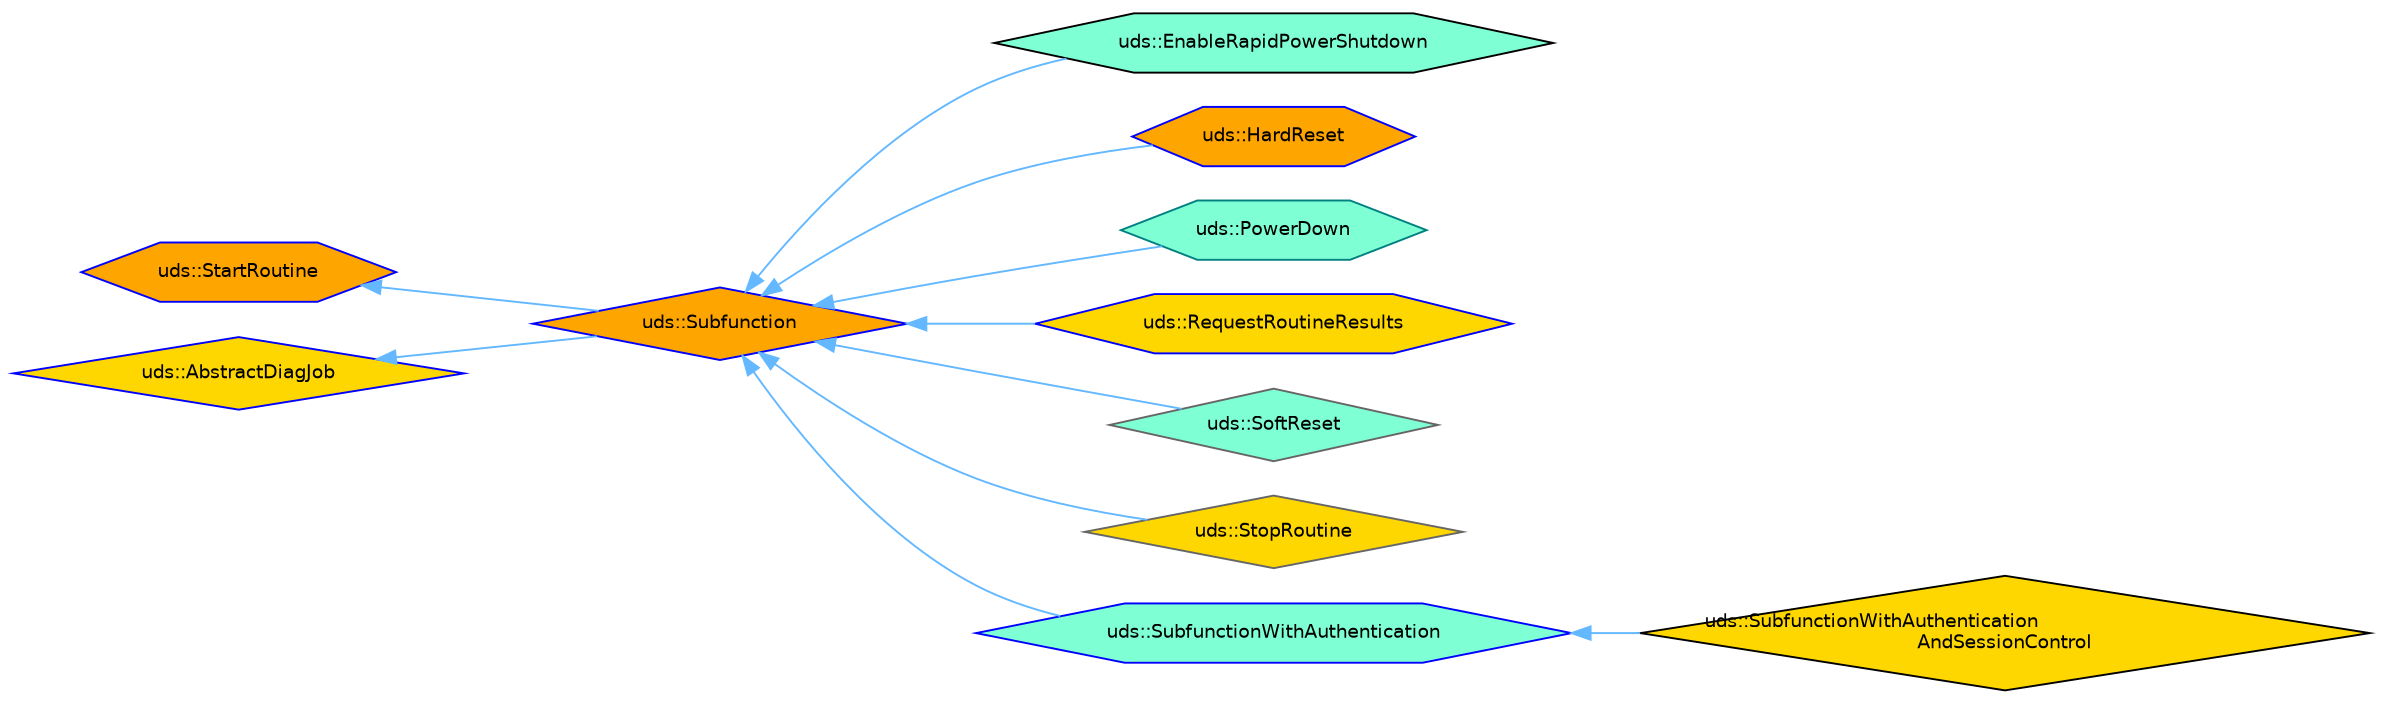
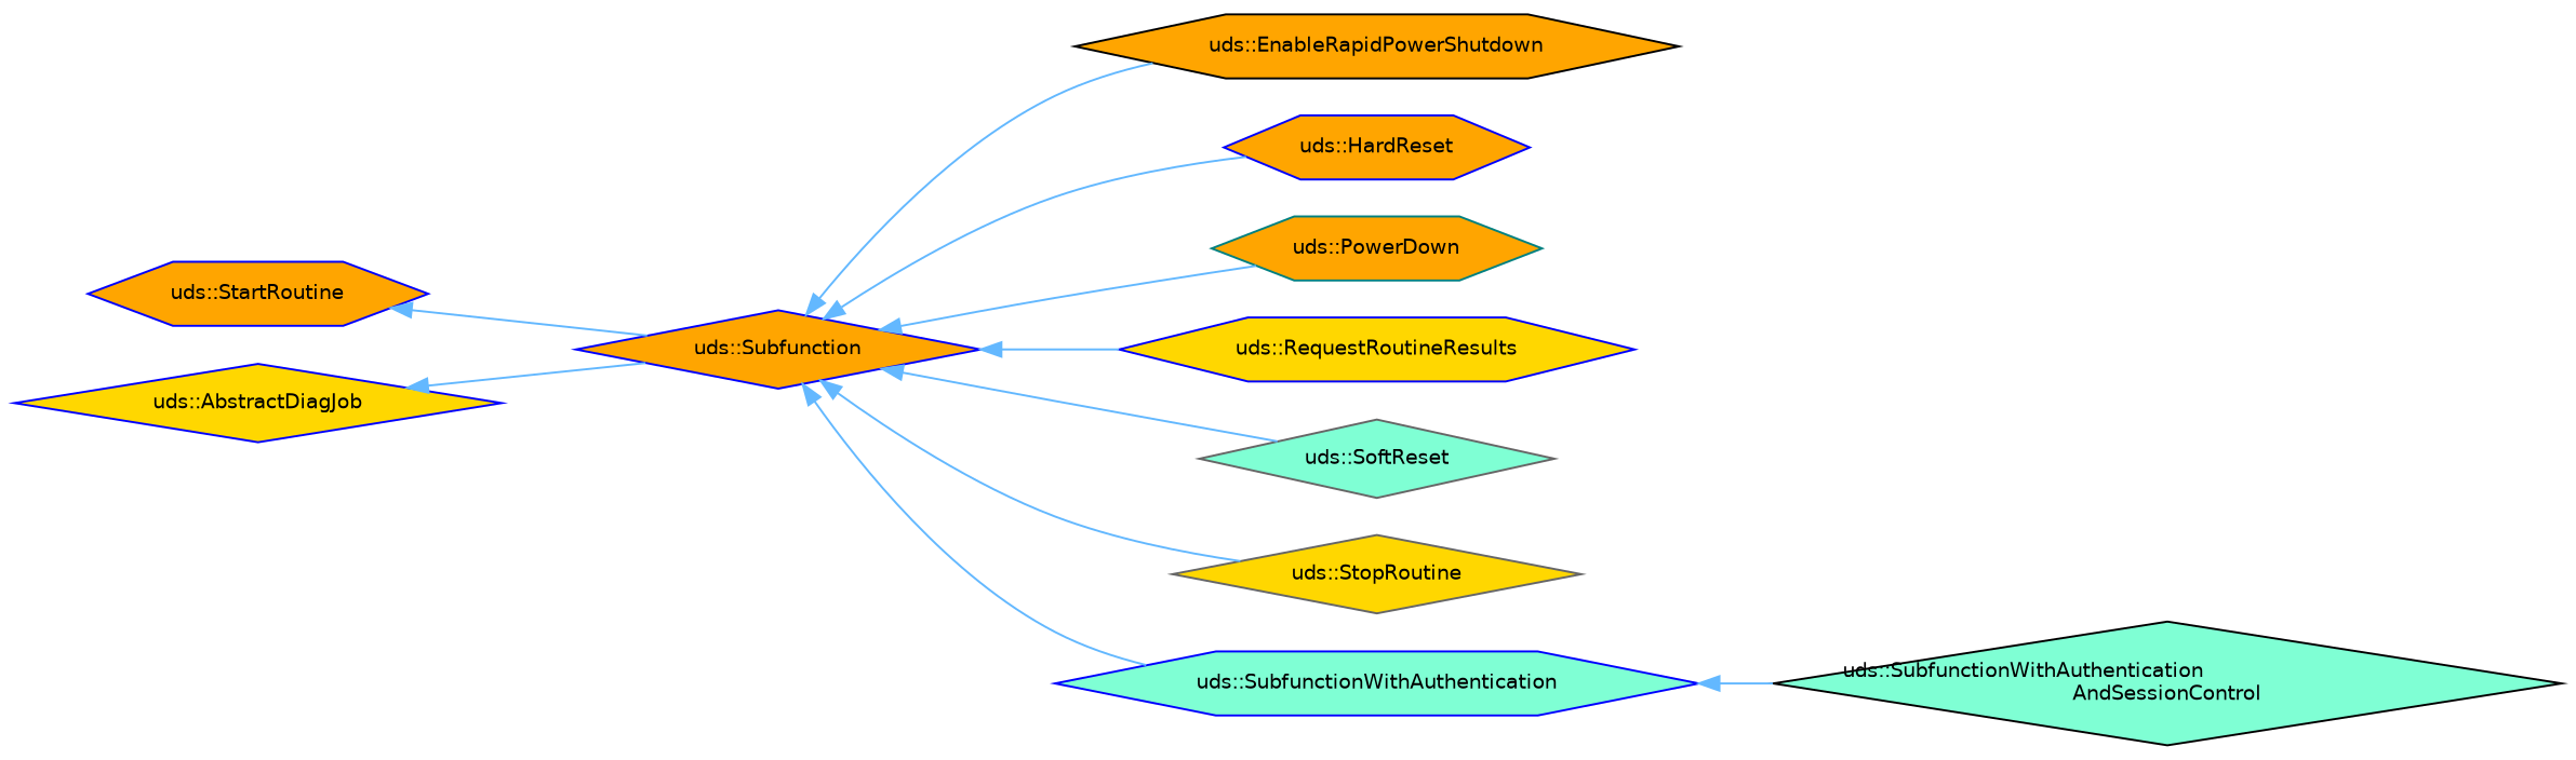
  digraph {
    rankdir=LR
    node [color=blue fillcolor=orange fontname=Helvetica fontsize=10 shape=hexagon style=filled]
    edge [color=steelblue1 dir=back fontname=Helvetica fontsize=10 labelfontname=Helvetica labelfontsize=10 style=solid]
    n1 [fontcolor=black height=0.2 label="uds::Subfunction" shape=diamond width=0.4]
-   n2 [color=black fillcolor=aquamarine height=0.2 label="uds::EnableRapidPowerShutdown" width=0.4]
+   n2 [color=black height=0.2 label="uds::EnableRapidPowerShutdown" width=0.4]
    n3 [height=0.2 label="uds::HardReset" width=0.4]
-   n4 [color=teal fillcolor=aquamarine height=0.2 label="uds::PowerDown" width=0.4]
+   n4 [color=teal height=0.2 label="uds::PowerDown" width=0.4]
    n5 [fillcolor=gold height=0.2 label="uds::RequestRoutineResults" width=0.4]
    n6 [color=gray40 fillcolor=aquamarine height=0.2 label="uds::SoftReset" shape=diamond width=0.4]
    n7 [color=gray40 fillcolor=gold height=0.2 label="uds::StopRoutine" shape=diamond width=0.4]
    n8 [fillcolor=aquamarine height=0.2 label="uds::SubfunctionWithAuthentication" width=0.4]
    n9 [height=0.2 label="uds::StartRoutine" width=0.4]
-   n10 [color=black fillcolor=gold height=0.2 label="uds::SubfunctionWithAuthentication\lAndSessionControl" shape=diamond width=0.4]
+   n10 [color=black fillcolor=aquamarine height=0.2 label="uds::SubfunctionWithAuthentication\lAndSessionControl" shape=diamond width=0.4]
    n11 [fillcolor=gold height=0.2 label="uds::AbstractDiagJob" shape=diamond width=0.4]
    n1 -> n2
    n1 -> n3
    n1 -> n4
    n1 -> n5
    n1 -> n6
    n1 -> n7
    n1 -> n8
    n8 -> n10
    n9 -> n1
    n11 -> n1
  }
